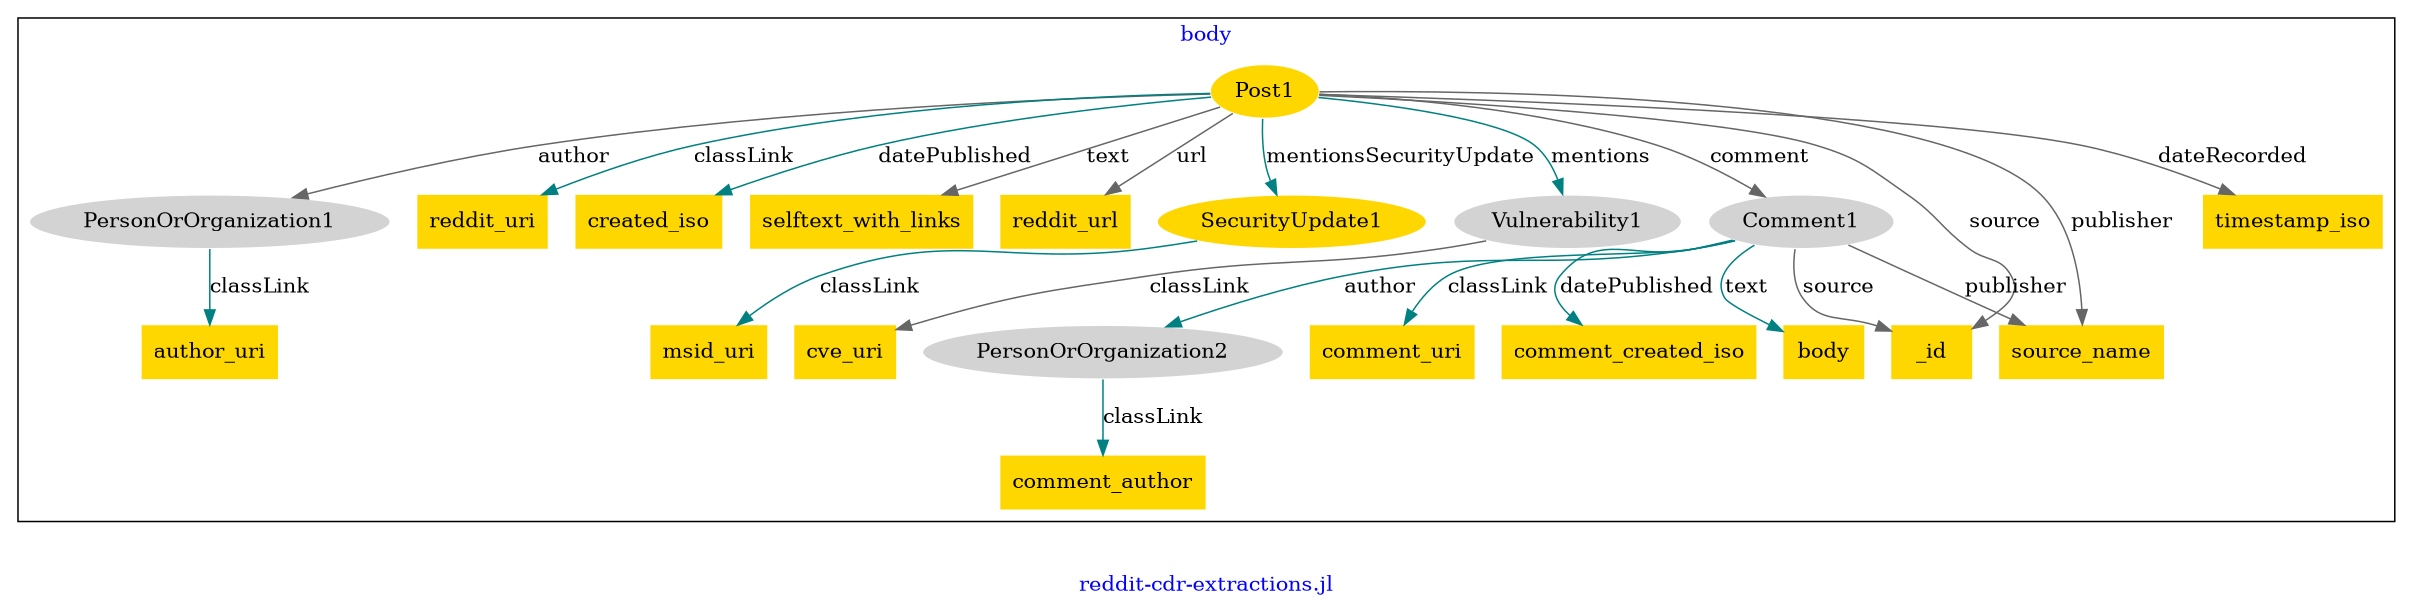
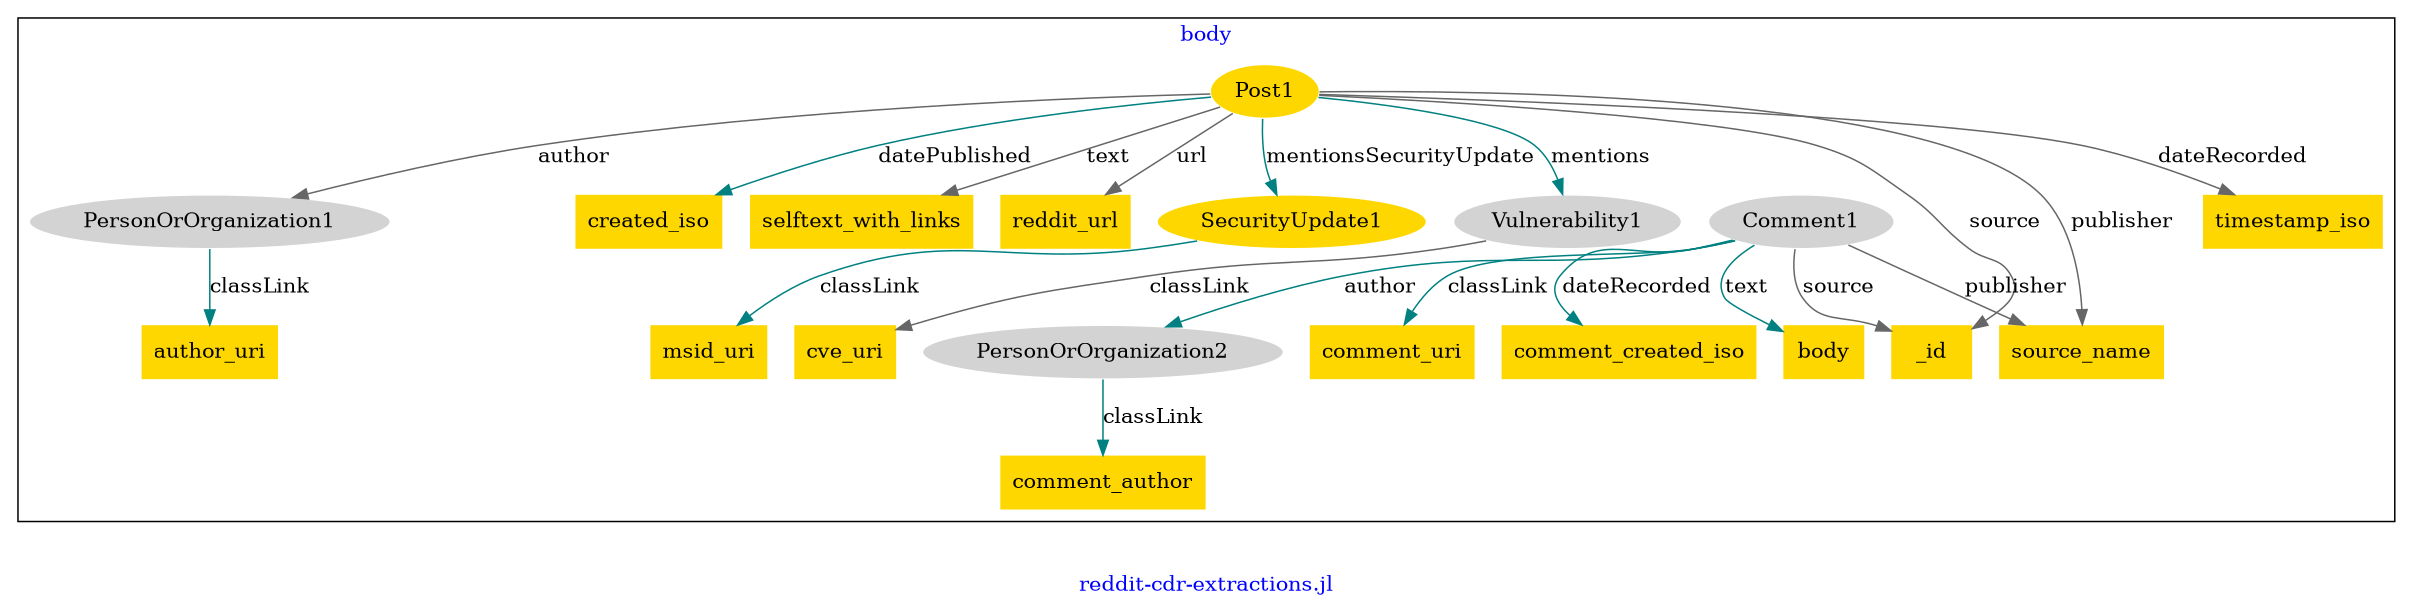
  digraph {
    fontcolor=blue
    label="reddit-cdr-extractions.jl"
    remincross=true
    node [fillcolor=gold style=filled shape=plaintext]
    edge [color=teal fontcolor=black]
    n1 [color=white fillcolor=lightgray label=PersonOrOrganization1 shape=""]
    n2 [label=author_uri]
    n3 [color=white fillcolor=lightgray label=PersonOrOrganization2 shape=""]
    n4 [label=comment_author]
    n5 [color=white label=Post1 shape=""]
-   n6 [label=reddit_uri]
    n7 [label=created_iso]
    n8 [label=selftext_with_links]
    n9 [label=reddit_url]
    n10 [color=white label=SecurityUpdate1 shape=""]
    n11 [label=msid_uri]
    n12 [color=white fillcolor=lightgray label=Vulnerability1 shape=""]
    n13 [label=cve_uri]
    n14 [color=white fillcolor=lightgray label=Comment1 shape=""]
    n15 [label=comment_uri]
    n16 [label=comment_created_iso]
    n17 [label=body]
    n18 [label=_id]
    n19 [label=source_name]
    n20 [label=timestamp_iso]
    subgraph cluster_1 {
      label=body
      n1
      n2
      n3
      n4
      n5
-     n6
      n7
      n8
      n9
      n10
      n11
      n12
      n13
      n14
      n15
      n16
      n17
      n18
      n19
      n20
    }
    n1 -> n2 [label=classLink]
    n3 -> n4 [label=classLink]
    n5 -> n1 [color=gray40 label=author]
-   n5 -> n6 [label=classLink]
    n5 -> n7 [label=datePublished]
    n5 -> n8 [color=gray40 label=text]
    n5 -> n9 [color=gray40 label=url]
    n5 -> n10 [label=mentionsSecurityUpdate]
    n5 -> n12 [label=mentions]
-   n5 -> n14 [color=gray40 label=comment]
    n5 -> n18 [color=gray40 label=source]
    n5 -> n19 [color=gray40 label=publisher]
    n5 -> n20 [color=gray40 label=dateRecorded]
    n10 -> n11 [label=classLink]
    n12 -> n13 [color=gray40 label=classLink]
    n14 -> n3 [label=author]
    n14 -> n15 [label=classLink]
-   n14 -> n16 [label=datePublished]
+   n14 -> n16 [label=dateRecorded]
    n14 -> n17 [label=text]
    n14 -> n18 [color=gray40 label=source]
    n14 -> n19 [color=gray40 label=publisher]
  }
